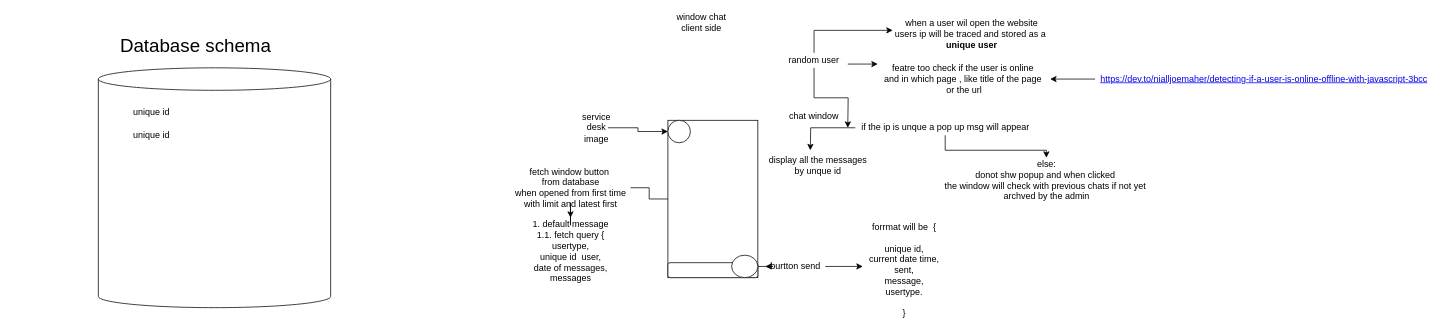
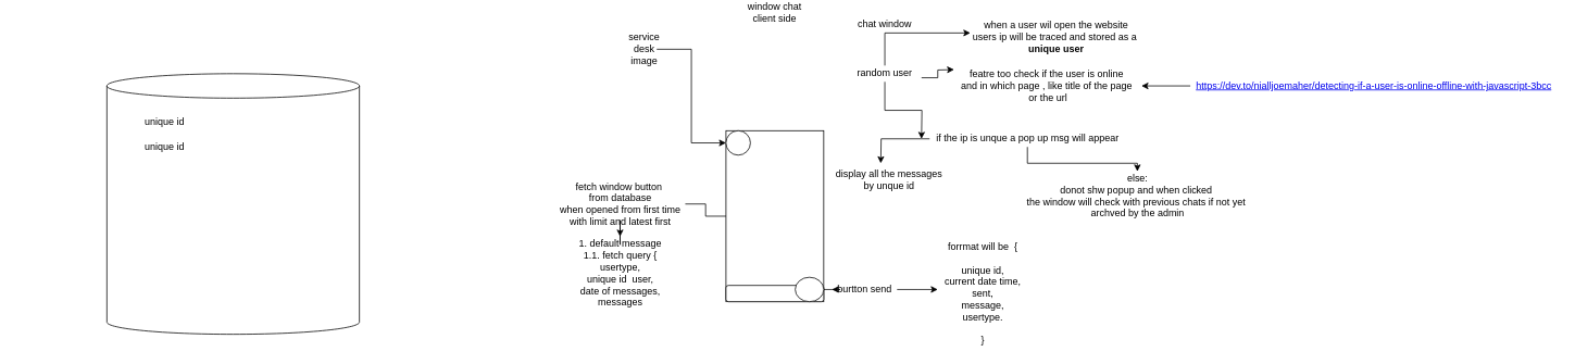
  <mxCell id="0" />
  <mxCell id="1" parent="0" />
- <mxCell id="2" value="window chat client side" style="text;html=1;strokeColor=none;fillColor=none;align=center;verticalAlign=middle;whiteSpace=wrap;rounded=0;" vertex="1" parent="1"><mxGeometry x="890" y="20" width="90" height="20" as="geometry" /></mxCell>
- <mxCell id="3" value="chat window" style="text;html=1;strokeColor=none;fillColor=none;align=center;verticalAlign=middle;whiteSpace=wrap;rounded=0;" vertex="1" parent="1"><mxGeometry x="1040" y="145" width="90" height="20" as="geometry" /></mxCell>
+ <mxCell id="2" value="window chat client side" style="text;html=1;strokeColor=none;fillColor=none;align=center;verticalAlign=middle;whiteSpace=wrap;rounded=0;" vertex="1" parent="1"><mxGeometry x="905" y="5" width="90" height="20" as="geometry" /></mxCell>
+ <mxCell id="3" value="chat window" style="text;html=1;strokeColor=none;fillColor=none;align=center;verticalAlign=middle;whiteSpace=wrap;rounded=0;" vertex="1" parent="1"><mxGeometry x="1040" y="20" width="90" height="20" as="geometry" /></mxCell>
  <mxCell id="4" style="edgeStyle=orthogonalEdgeStyle;rounded=0;orthogonalLoop=1;jettySize=auto;html=1;exitX=1;exitY=0.75;exitDx=0;exitDy=0;" edge="1" parent="1" source="7"><mxGeometry relative="1" as="geometry"><mxPoint x="1170" y="85" as="targetPoint" /></mxGeometry></mxCell>
  <mxCell id="5" value="" style="edgeStyle=orthogonalEdgeStyle;rounded=0;orthogonalLoop=1;jettySize=auto;html=1;" edge="1" parent="1" source="7"><mxGeometry relative="1" as="geometry"><mxPoint x="1130" y="170" as="targetPoint" /></mxGeometry></mxCell>
  <mxCell id="6" style="edgeStyle=orthogonalEdgeStyle;rounded=0;orthogonalLoop=1;jettySize=auto;html=1;" edge="1" parent="1" source="7"><mxGeometry relative="1" as="geometry"><mxPoint x="1190" y="40" as="targetPoint" /><Array as="points"><mxPoint x="1085" y="40" /></Array></mxGeometry></mxCell>
- <mxCell id="7" value="random user" style="text;html=1;strokeColor=none;fillColor=none;align=center;verticalAlign=middle;whiteSpace=wrap;rounded=0;" vertex="1" parent="1"><mxGeometry x="1040" y="70" width="90" height="20" as="geometry" /></mxCell>
+ <mxCell id="7" value="random user" style="text;html=1;strokeColor=none;fillColor=none;align=center;verticalAlign=middle;whiteSpace=wrap;rounded=0;" vertex="1" parent="1"><mxGeometry x="1040" y="80" width="90" height="20" as="geometry" /></mxCell>
  <mxCell id="8" value="when a user wil open the website&lt;br&gt;users ip will be traced and stored as a&amp;nbsp;&lt;br&gt;&lt;b&gt;unique user&lt;/b&gt;" style="text;html=1;align=center;verticalAlign=middle;resizable=0;points=[];autosize=1;strokeColor=none;" vertex="1" parent="1"><mxGeometry x="1185" y="20" width="220" height="50" as="geometry" /></mxCell>
  <mxCell id="9" value="featre too check if the user is online&amp;nbsp;&lt;br&gt;and in which page , like title of the page&amp;nbsp;&lt;br&gt;or the url" style="text;html=1;align=center;verticalAlign=middle;resizable=0;points=[];autosize=1;strokeColor=none;" vertex="1" parent="1"><mxGeometry x="1170" y="80" width="230" height="50" as="geometry" /></mxCell>
  <mxCell id="10" style="edgeStyle=orthogonalEdgeStyle;rounded=0;orthogonalLoop=1;jettySize=auto;html=1;" edge="1" parent="1" source="12" target="13"><mxGeometry relative="1" as="geometry" /></mxCell>
  <mxCell id="11" style="edgeStyle=orthogonalEdgeStyle;rounded=0;orthogonalLoop=1;jettySize=auto;html=1;" edge="1" parent="1" source="12"><mxGeometry relative="1" as="geometry"><mxPoint x="1080" y="200" as="targetPoint" /></mxGeometry></mxCell>
  <mxCell id="12" value="if the ip is unque a pop up msg will appear" style="text;html=1;align=center;verticalAlign=middle;resizable=0;points=[];autosize=1;strokeColor=none;" vertex="1" parent="1"><mxGeometry x="1140" y="160" width="240" height="20" as="geometry" /></mxCell>
  <mxCell id="13" value="else:&lt;br&gt;donot shw popup and when clicked&amp;nbsp;&lt;br&gt;the window will check with previous chats if not yet&amp;nbsp;&lt;br&gt;archved by the admin" style="text;html=1;align=center;verticalAlign=middle;resizable=0;points=[];autosize=1;strokeColor=none;" vertex="1" parent="1"><mxGeometry x="1250" y="210" width="290" height="60" as="geometry" /></mxCell>
  <mxCell id="14" value="display all the messages&lt;br&gt;by unque id&lt;br&gt;" style="text;html=1;align=center;verticalAlign=middle;resizable=0;points=[];autosize=1;strokeColor=none;" vertex="1" parent="1"><mxGeometry x="1015" y="205" width="150" height="30" as="geometry" /></mxCell>
  <mxCell id="15" value="" style="edgeStyle=orthogonalEdgeStyle;rounded=0;orthogonalLoop=1;jettySize=auto;html=1;" edge="1" parent="1" source="16" target="9"><mxGeometry relative="1" as="geometry" /></mxCell>
  <mxCell id="16" value="&lt;a href=&quot;https://dev.to/nialljoemaher/detecting-if-a-user-is-online-offline-with-javascript-3bcc&quot;&gt;https://dev.to/nialljoemaher/detecting-if-a-user-is-online-offline-with-javascript-3bcc&lt;/a&gt;" style="text;html=1;align=center;verticalAlign=middle;resizable=0;points=[];autosize=1;strokeColor=none;" vertex="1" parent="1"><mxGeometry x="1460" y="95" width="450" height="20" as="geometry" /></mxCell>
  <mxCell id="17" value="" style="rounded=0;whiteSpace=wrap;html=1;" vertex="1" parent="1"><mxGeometry x="890" y="160" width="120" height="210" as="geometry" /></mxCell>
  <mxCell id="18" value="" style="rounded=1;whiteSpace=wrap;html=1;" vertex="1" parent="1"><mxGeometry x="890" y="350" width="120" height="20" as="geometry" /></mxCell>
  <mxCell id="19" style="edgeStyle=orthogonalEdgeStyle;rounded=0;orthogonalLoop=1;jettySize=auto;html=1;" edge="1" parent="1" source="20"><mxGeometry relative="1" as="geometry"><mxPoint x="1020" y="355" as="targetPoint" /></mxGeometry></mxCell>
  <mxCell id="20" value="" style="ellipse;whiteSpace=wrap;html=1;" vertex="1" parent="1"><mxGeometry x="975" y="340" width="35" height="30" as="geometry" /></mxCell>
  <mxCell id="21" value="" style="ellipse;whiteSpace=wrap;html=1;" vertex="1" parent="1"><mxGeometry x="890" y="160" width="30" height="30" as="geometry" /></mxCell>
  <mxCell id="22" style="edgeStyle=orthogonalEdgeStyle;rounded=0;orthogonalLoop=1;jettySize=auto;html=1;entryX=0;entryY=0.5;entryDx=0;entryDy=0;" edge="1" parent="1" source="23" target="21"><mxGeometry relative="1" as="geometry" /></mxCell>
- <mxCell id="23" value="service desk image" style="text;html=1;strokeColor=none;fillColor=none;align=center;verticalAlign=middle;whiteSpace=wrap;rounded=0;" vertex="1" parent="1"><mxGeometry x="780" y="160" width="30" height="20" as="geometry" /></mxCell>
+ <mxCell id="23" value="service desk image" style="text;html=1;strokeColor=none;fillColor=none;align=center;verticalAlign=middle;whiteSpace=wrap;rounded=0;" vertex="1" parent="1"><mxGeometry x="775" y="50" width="30" height="20" as="geometry" /></mxCell>
  <mxCell id="24" style="edgeStyle=orthogonalEdgeStyle;rounded=0;orthogonalLoop=1;jettySize=auto;html=1;" edge="1" parent="1" source="25"><mxGeometry relative="1" as="geometry"><mxPoint x="1150" y="355" as="targetPoint" /></mxGeometry></mxCell>
  <mxCell id="25" value="burtton send" style="text;html=1;align=center;verticalAlign=middle;resizable=0;points=[];autosize=1;strokeColor=none;" vertex="1" parent="1"><mxGeometry x="1020" y="345" width="80" height="20" as="geometry" /></mxCell>
  <mxCell id="26" value="forrmat will be&amp;nbsp; {&lt;br&gt;&lt;br&gt;unique id,&lt;br&gt;current date time,&lt;br&gt;sent,&lt;br&gt;message,&lt;br&gt;usertype.&lt;br&gt;&lt;br&gt;}" style="text;html=1;align=center;verticalAlign=middle;resizable=0;points=[];autosize=1;strokeColor=none;" vertex="1" parent="1"><mxGeometry x="1150" y="295" width="110" height="130" as="geometry" /></mxCell>
  <mxCell id="27" value="" style="edgeStyle=orthogonalEdgeStyle;rounded=0;orthogonalLoop=1;jettySize=auto;html=1;" edge="1" parent="1" source="28" target="30"><mxGeometry relative="1" as="geometry" /></mxCell>
  <mxCell id="28" value="fetch window button&amp;nbsp;&lt;br&gt;from database&lt;br&gt;when opened from first time&lt;br&gt;with limit and latest first&lt;br&gt;" style="text;html=1;align=center;verticalAlign=middle;resizable=0;points=[];autosize=1;strokeColor=none;" vertex="1" parent="1"><mxGeometry x="680" y="220" width="160" height="60" as="geometry" /></mxCell>
  <mxCell id="29" value="" style="edgeStyle=orthogonalEdgeStyle;rounded=0;orthogonalLoop=1;jettySize=auto;html=1;endArrow=none;" edge="1" parent="1" source="17" target="28"><mxGeometry relative="1" as="geometry"><mxPoint x="810" y="265" as="targetPoint" /><mxPoint x="890" y="265" as="sourcePoint" /></mxGeometry></mxCell>
  <mxCell id="30" value="1. default message&lt;br&gt;1.1. fetch query {&lt;br&gt;usertype,&lt;br&gt;unique id&amp;nbsp; user,&lt;br&gt;date of messages,&lt;br&gt;messages" style="text;html=1;align=center;verticalAlign=middle;resizable=0;points=[];autosize=1;strokeColor=none;" vertex="1" parent="1"><mxGeometry x="700" y="290" width="120" height="90" as="geometry" /></mxCell>
- <mxCell id="31" value="&lt;font style=&quot;font-size: 25px&quot;&gt;Database schema&lt;/font&gt;" style="text;html=1;strokeColor=none;fillColor=none;align=center;verticalAlign=middle;whiteSpace=wrap;rounded=0;" vertex="1" parent="1"><mxGeometry x="130" y="50" width="260" height="20" as="geometry" /></mxCell>
  <mxCell id="32" value="" style="shape=cylinder3;whiteSpace=wrap;html=1;boundedLbl=1;backgroundOutline=1;size=15;" vertex="1" parent="1"><mxGeometry x="130" y="90" width="310" height="320" as="geometry" /></mxCell>
  <mxCell id="33" value="unique id" style="text;html=1;strokeColor=none;fillColor=none;align=center;verticalAlign=middle;whiteSpace=wrap;rounded=0;" vertex="1" parent="1"><mxGeometry x="166" y="140" width="70" height="20" as="geometry" /></mxCell>
  <mxCell id="34" value="unique id" style="text;html=1;strokeColor=none;fillColor=none;align=center;verticalAlign=middle;whiteSpace=wrap;rounded=0;" vertex="1" parent="1"><mxGeometry x="166" y="170" width="70" height="20" as="geometry" /></mxCell>
  <mxCell id="35" value="&amp;nbsp;" style="text;html=1;align=center;verticalAlign=middle;resizable=0;points=[];autosize=1;strokeColor=none;" vertex="1" parent="1"><mxGeometry x="20" y="220" width="20" height="20" as="geometry" /></mxCell>
